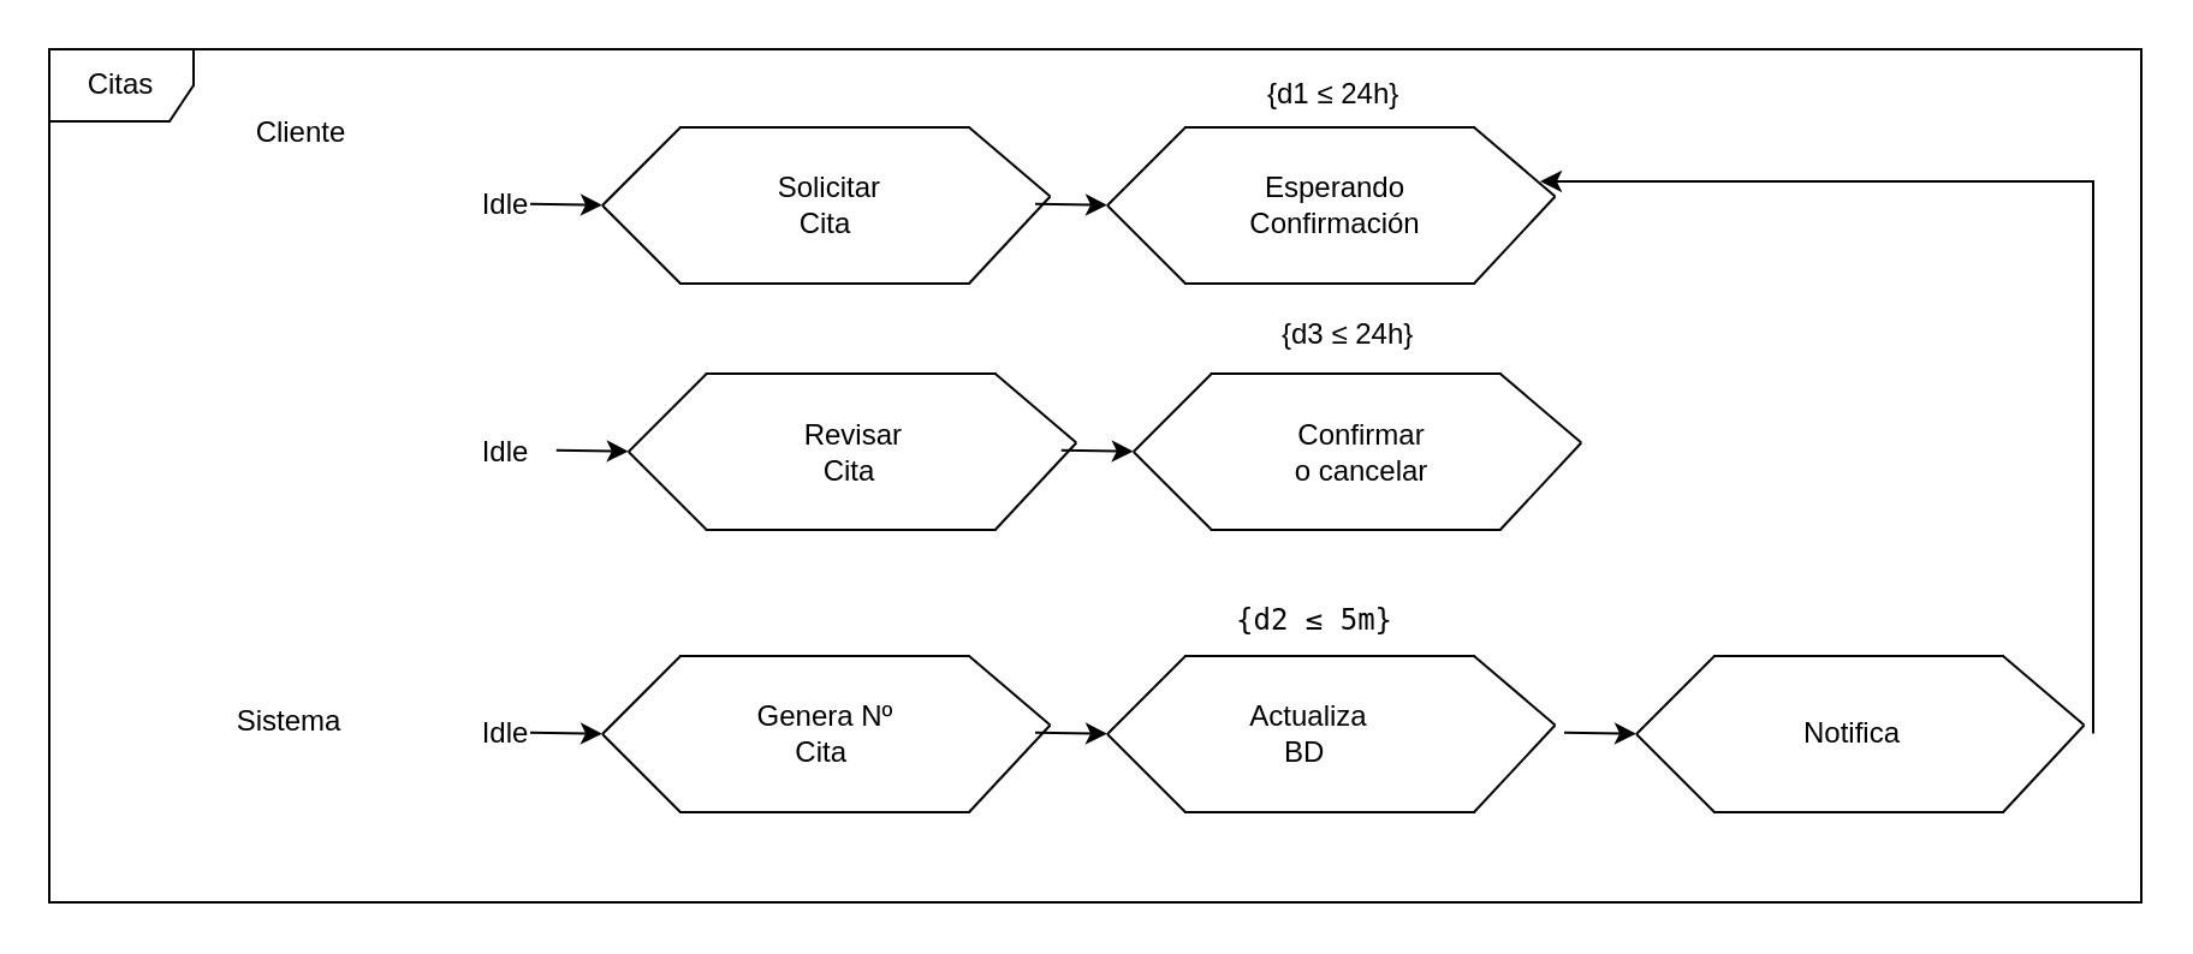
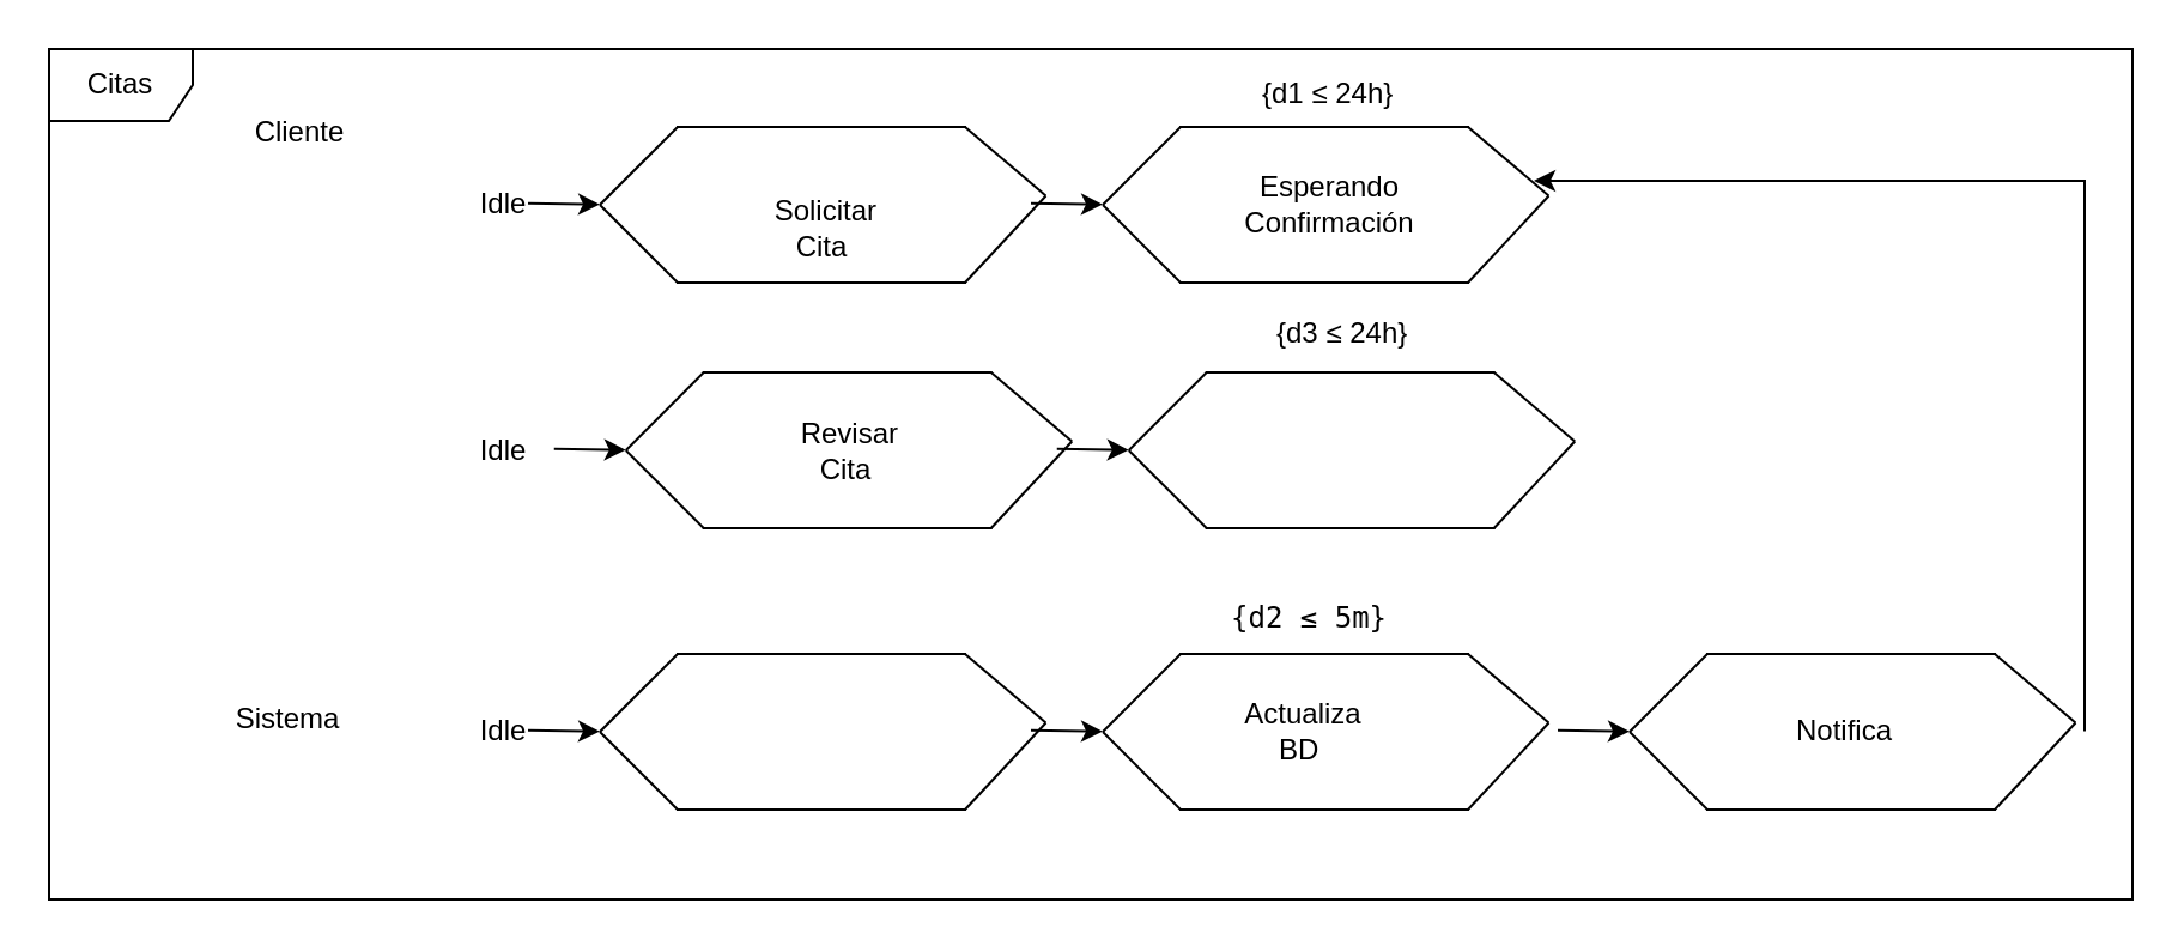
  <mxCell id="0" />
  <mxCell id="1" parent="0" />
  <mxCell id="2" value="" style="shape=partialRectangle;whiteSpace=wrap;html=1;top=0;bottom=0;fillColor=none;rotation=90;" vertex="1" parent="1"><mxGeometry x="310" y="25" width="65" height="120" as="geometry" /></mxCell>
  <mxCell id="3" value="" style="endArrow=none;html=1;rounded=0;exitX=1;exitY=0;exitDx=0;exitDy=0;" edge="1" parent="1" source="2"><mxGeometry width="50" height="50" relative="1" as="geometry"><mxPoint x="446.25" y="91.25" as="sourcePoint" /><mxPoint x="436.25" y="81.25" as="targetPoint" /></mxGeometry></mxCell>
  <mxCell id="4" value="" style="endArrow=none;html=1;rounded=0;exitX=0;exitY=0;exitDx=0;exitDy=0;" edge="1" parent="1" source="2"><mxGeometry width="50" height="50" relative="1" as="geometry"><mxPoint x="446.25" y="43.25" as="sourcePoint" /><mxPoint x="436.25" y="81.25" as="targetPoint" /></mxGeometry></mxCell>
  <mxCell id="5" value="" style="endArrow=none;html=1;rounded=0;entryX=1;entryY=1;entryDx=0;entryDy=0;" edge="1" parent="1" target="2"><mxGeometry width="50" height="50" relative="1" as="geometry"><mxPoint x="250" y="85" as="sourcePoint" /><mxPoint x="273.25" y="113.25" as="targetPoint" /></mxGeometry></mxCell>
  <mxCell id="6" value="" style="endArrow=none;html=1;rounded=0;entryX=0;entryY=1;entryDx=0;entryDy=0;" edge="1" parent="1" target="2"><mxGeometry width="50" height="50" relative="1" as="geometry"><mxPoint x="250" y="85" as="sourcePoint" /><mxPoint x="273.25" y="55" as="targetPoint" /></mxGeometry></mxCell>
  <mxCell id="7" value="" style="shape=partialRectangle;whiteSpace=wrap;html=1;top=0;bottom=0;fillColor=none;rotation=90;" vertex="1" parent="1"><mxGeometry x="520" y="25" width="65" height="120" as="geometry" /></mxCell>
  <mxCell id="8" value="" style="endArrow=none;html=1;rounded=0;exitX=1;exitY=0;exitDx=0;exitDy=0;" edge="1" parent="1" source="7"><mxGeometry width="50" height="50" relative="1" as="geometry"><mxPoint x="656.25" y="91.25" as="sourcePoint" /><mxPoint x="646.25" y="81.25" as="targetPoint" /></mxGeometry></mxCell>
  <mxCell id="9" value="" style="endArrow=none;html=1;rounded=0;exitX=0;exitY=0;exitDx=0;exitDy=0;" edge="1" parent="1" source="7"><mxGeometry width="50" height="50" relative="1" as="geometry"><mxPoint x="656.25" y="43.25" as="sourcePoint" /><mxPoint x="646.25" y="81.25" as="targetPoint" /></mxGeometry></mxCell>
  <mxCell id="10" value="" style="endArrow=none;html=1;rounded=0;entryX=1;entryY=1;entryDx=0;entryDy=0;" edge="1" parent="1" target="7"><mxGeometry width="50" height="50" relative="1" as="geometry"><mxPoint x="460" y="85" as="sourcePoint" /><mxPoint x="483.25" y="113.25" as="targetPoint" /></mxGeometry></mxCell>
  <mxCell id="11" value="" style="endArrow=none;html=1;rounded=0;entryX=0;entryY=1;entryDx=0;entryDy=0;" edge="1" parent="1" target="7"><mxGeometry width="50" height="50" relative="1" as="geometry"><mxPoint x="460" y="85" as="sourcePoint" /><mxPoint x="483.25" y="55" as="targetPoint" /></mxGeometry></mxCell>
  <mxCell id="12" value="&lt;font style=&quot;vertical-align: inherit;&quot;&gt;&lt;font style=&quot;vertical-align: inherit;&quot;&gt;Idle&lt;/font&gt;&lt;/font&gt;" style="text;html=1;align=center;verticalAlign=middle;whiteSpace=wrap;rounded=0;" vertex="1" parent="1"><mxGeometry x="180" y="70" width="60" height="30" as="geometry" /></mxCell>
  <mxCell id="13" value="" style="shape=partialRectangle;whiteSpace=wrap;html=1;top=0;bottom=0;fillColor=none;rotation=90;" vertex="1" parent="1"><mxGeometry x="320.88" y="127.5" width="65" height="120" as="geometry" /></mxCell>
  <mxCell id="14" value="" style="endArrow=none;html=1;rounded=0;exitX=1;exitY=0;exitDx=0;exitDy=0;" edge="1" parent="1" source="13"><mxGeometry width="50" height="50" relative="1" as="geometry"><mxPoint x="457.13" y="193.75" as="sourcePoint" /><mxPoint x="447.13" y="183.75" as="targetPoint" /></mxGeometry></mxCell>
  <mxCell id="15" value="" style="endArrow=none;html=1;rounded=0;exitX=0;exitY=0;exitDx=0;exitDy=0;" edge="1" parent="1" source="13"><mxGeometry width="50" height="50" relative="1" as="geometry"><mxPoint x="457.13" y="145.75" as="sourcePoint" /><mxPoint x="447.13" y="183.75" as="targetPoint" /></mxGeometry></mxCell>
  <mxCell id="16" value="" style="endArrow=none;html=1;rounded=0;entryX=1;entryY=1;entryDx=0;entryDy=0;" edge="1" parent="1" target="13"><mxGeometry width="50" height="50" relative="1" as="geometry"><mxPoint x="260.88" y="187.5" as="sourcePoint" /><mxPoint x="284.13" y="215.75" as="targetPoint" /></mxGeometry></mxCell>
  <mxCell id="17" value="" style="endArrow=none;html=1;rounded=0;entryX=0;entryY=1;entryDx=0;entryDy=0;" edge="1" parent="1" target="13"><mxGeometry width="50" height="50" relative="1" as="geometry"><mxPoint x="260.88" y="187.5" as="sourcePoint" /><mxPoint x="284.13" y="157.5" as="targetPoint" /></mxGeometry></mxCell>
  <mxCell id="18" value="" style="shape=partialRectangle;whiteSpace=wrap;html=1;top=0;bottom=0;fillColor=none;rotation=90;" vertex="1" parent="1"><mxGeometry x="530.88" y="127.5" width="65" height="120" as="geometry" /></mxCell>
  <mxCell id="19" value="" style="endArrow=none;html=1;rounded=0;exitX=1;exitY=0;exitDx=0;exitDy=0;" edge="1" parent="1" source="18"><mxGeometry width="50" height="50" relative="1" as="geometry"><mxPoint x="667.13" y="193.75" as="sourcePoint" /><mxPoint x="657.13" y="183.75" as="targetPoint" /></mxGeometry></mxCell>
  <mxCell id="20" value="" style="endArrow=none;html=1;rounded=0;exitX=0;exitY=0;exitDx=0;exitDy=0;" edge="1" parent="1" source="18"><mxGeometry width="50" height="50" relative="1" as="geometry"><mxPoint x="667.13" y="145.75" as="sourcePoint" /><mxPoint x="657.13" y="183.75" as="targetPoint" /></mxGeometry></mxCell>
  <mxCell id="21" value="" style="endArrow=none;html=1;rounded=0;entryX=1;entryY=1;entryDx=0;entryDy=0;" edge="1" parent="1" target="18"><mxGeometry width="50" height="50" relative="1" as="geometry"><mxPoint x="470.88" y="187.5" as="sourcePoint" /><mxPoint x="494.13" y="215.75" as="targetPoint" /></mxGeometry></mxCell>
  <mxCell id="22" value="" style="endArrow=none;html=1;rounded=0;entryX=0;entryY=1;entryDx=0;entryDy=0;" edge="1" parent="1" target="18"><mxGeometry width="50" height="50" relative="1" as="geometry"><mxPoint x="470.88" y="187.5" as="sourcePoint" /><mxPoint x="494.13" y="157.5" as="targetPoint" /></mxGeometry></mxCell>
  <mxCell id="23" value="&lt;font style=&quot;vertical-align: inherit;&quot;&gt;&lt;font style=&quot;vertical-align: inherit;&quot;&gt;Idle&lt;/font&gt;&lt;/font&gt;" style="text;html=1;align=center;verticalAlign=middle;whiteSpace=wrap;rounded=0;" vertex="1" parent="1"><mxGeometry x="180" y="172.5" width="60" height="30" as="geometry" /></mxCell>
  <mxCell id="24" value="" style="endArrow=classic;html=1;rounded=0;" edge="1" parent="1"><mxGeometry width="50" height="50" relative="1" as="geometry"><mxPoint x="430" y="84.41" as="sourcePoint" /><mxPoint x="460" y="84.82" as="targetPoint" /></mxGeometry></mxCell>
  <mxCell id="25" value="" style="endArrow=classic;html=1;rounded=0;" edge="1" parent="1"><mxGeometry width="50" height="50" relative="1" as="geometry"><mxPoint x="440.88" y="186.91" as="sourcePoint" /><mxPoint x="470.88" y="187.32" as="targetPoint" /></mxGeometry></mxCell>
  <mxCell id="26" value="" style="endArrow=classic;html=1;rounded=0;" edge="1" parent="1"><mxGeometry width="50" height="50" relative="1" as="geometry"><mxPoint x="230.88" y="186.91" as="sourcePoint" /><mxPoint x="260.88" y="187.32" as="targetPoint" /></mxGeometry></mxCell>
  <mxCell id="27" value="" style="endArrow=classic;html=1;rounded=0;" edge="1" parent="1"><mxGeometry width="50" height="50" relative="1" as="geometry"><mxPoint x="220" y="84.41" as="sourcePoint" /><mxPoint x="250" y="84.82" as="targetPoint" /></mxGeometry></mxCell>
  <mxCell id="28" value="&lt;font style=&quot;vertical-align: inherit;&quot;&gt;&lt;font style=&quot;vertical-align: inherit;&quot;&gt;Citas&lt;/font&gt;&lt;/font&gt;" style="shape=umlFrame;whiteSpace=wrap;html=1;pointerEvents=0;" vertex="1" parent="1"><mxGeometry x="20" y="20" width="870" height="355" as="geometry" /></mxCell>
- <mxCell id="29" value="&lt;font style=&quot;vertical-align: inherit;&quot;&gt;&lt;font style=&quot;vertical-align: inherit;&quot;&gt;&amp;nbsp;Solicitar Cita&lt;/font&gt;&lt;/font&gt;" style="text;html=1;align=center;verticalAlign=middle;whiteSpace=wrap;rounded=0;" vertex="1" parent="1"><mxGeometry x="312.5" y="70" width="60" height="30" as="geometry" /></mxCell>
+ <mxCell id="29" value="&lt;font style=&quot;vertical-align: inherit;&quot;&gt;&lt;font style=&quot;vertical-align: inherit;&quot;&gt;&amp;nbsp;Solicitar Cita&lt;/font&gt;&lt;/font&gt;" style="text;html=1;align=center;verticalAlign=middle;whiteSpace=wrap;rounded=0;" vertex="1" parent="1"><mxGeometry x="312.5" y="80" width="60" height="30" as="geometry" /></mxCell>
  <mxCell id="30" value="&lt;font style=&quot;vertical-align: inherit;&quot;&gt;&lt;font style=&quot;vertical-align: inherit;&quot;&gt;&lt;font style=&quot;vertical-align: inherit;&quot;&gt;&lt;font style=&quot;vertical-align: inherit;&quot;&gt;Esperando Confirmación&lt;/font&gt;&lt;/font&gt;&lt;/font&gt;&lt;/font&gt;" style="text;html=1;align=center;verticalAlign=middle;whiteSpace=wrap;rounded=0;" vertex="1" parent="1"><mxGeometry x="525" y="70" width="60" height="30" as="geometry" /></mxCell>
  <mxCell id="31" value="&lt;font style=&quot;vertical-align: inherit;&quot;&gt;&lt;font style=&quot;vertical-align: inherit;&quot;&gt;&amp;nbsp;Revisar Cita&lt;/font&gt;&lt;/font&gt;" style="text;html=1;align=center;verticalAlign=middle;whiteSpace=wrap;rounded=0;" vertex="1" parent="1"><mxGeometry x="323.38" y="172.5" width="60" height="30" as="geometry" /></mxCell>
- <mxCell id="32" value="&lt;font style=&quot;vertical-align: inherit;&quot;&gt;&lt;font style=&quot;vertical-align: inherit;&quot;&gt;Confirmar o cancelar&lt;/font&gt;&lt;/font&gt;" style="text;html=1;align=center;verticalAlign=middle;whiteSpace=wrap;rounded=0;" vertex="1" parent="1"><mxGeometry x="535.88" y="172.5" width="60" height="30" as="geometry" /></mxCell>
  <mxCell id="33" value="{d1 ≤ 24h}" style="text;whiteSpace=wrap;html=1;" vertex="1" parent="1"><mxGeometry x="525" y="25" width="90" height="40" as="geometry" /></mxCell>
  <mxCell id="34" value="{d3 ≤ 24h}" style="text;whiteSpace=wrap;html=1;" vertex="1" parent="1"><mxGeometry x="530.88" y="125" width="90" height="40" as="geometry" /></mxCell>
  <mxCell id="35" value="&lt;font style=&quot;vertical-align: inherit;&quot;&gt;&lt;font style=&quot;vertical-align: inherit;&quot;&gt;Cliente&lt;/font&gt;&lt;/font&gt;" style="text;html=1;align=center;verticalAlign=middle;whiteSpace=wrap;rounded=0;" vertex="1" parent="1"><mxGeometry x="95" y="40" width="60" height="30" as="geometry" /></mxCell>
  <mxCell id="36" value="" style="shape=partialRectangle;whiteSpace=wrap;html=1;top=0;bottom=0;fillColor=none;rotation=90;" vertex="1" parent="1"><mxGeometry x="310" y="245" width="65" height="120" as="geometry" /></mxCell>
  <mxCell id="37" value="" style="endArrow=none;html=1;rounded=0;exitX=1;exitY=0;exitDx=0;exitDy=0;" edge="1" parent="1" source="36"><mxGeometry width="50" height="50" relative="1" as="geometry"><mxPoint x="446.25" y="311.25" as="sourcePoint" /><mxPoint x="436.25" y="301.25" as="targetPoint" /></mxGeometry></mxCell>
  <mxCell id="38" value="" style="endArrow=none;html=1;rounded=0;exitX=0;exitY=0;exitDx=0;exitDy=0;" edge="1" parent="1" source="36"><mxGeometry width="50" height="50" relative="1" as="geometry"><mxPoint x="446.25" y="263.25" as="sourcePoint" /><mxPoint x="436.25" y="301.25" as="targetPoint" /></mxGeometry></mxCell>
  <mxCell id="39" value="" style="endArrow=none;html=1;rounded=0;entryX=1;entryY=1;entryDx=0;entryDy=0;" edge="1" parent="1" target="36"><mxGeometry width="50" height="50" relative="1" as="geometry"><mxPoint x="250" y="305" as="sourcePoint" /><mxPoint x="273.25" y="333.25" as="targetPoint" /></mxGeometry></mxCell>
  <mxCell id="40" value="" style="endArrow=none;html=1;rounded=0;entryX=0;entryY=1;entryDx=0;entryDy=0;" edge="1" parent="1" target="36"><mxGeometry width="50" height="50" relative="1" as="geometry"><mxPoint x="250" y="305" as="sourcePoint" /><mxPoint x="273.25" y="275" as="targetPoint" /></mxGeometry></mxCell>
  <mxCell id="41" value="" style="shape=partialRectangle;whiteSpace=wrap;html=1;top=0;bottom=0;fillColor=none;rotation=90;" vertex="1" parent="1"><mxGeometry x="520" y="245" width="65" height="120" as="geometry" /></mxCell>
  <mxCell id="42" value="" style="endArrow=none;html=1;rounded=0;exitX=1;exitY=0;exitDx=0;exitDy=0;" edge="1" parent="1" source="41"><mxGeometry width="50" height="50" relative="1" as="geometry"><mxPoint x="656.25" y="311.25" as="sourcePoint" /><mxPoint x="646.25" y="301.25" as="targetPoint" /></mxGeometry></mxCell>
  <mxCell id="43" value="" style="endArrow=none;html=1;rounded=0;exitX=0;exitY=0;exitDx=0;exitDy=0;" edge="1" parent="1" source="41"><mxGeometry width="50" height="50" relative="1" as="geometry"><mxPoint x="656.25" y="263.25" as="sourcePoint" /><mxPoint x="646.25" y="301.25" as="targetPoint" /></mxGeometry></mxCell>
  <mxCell id="44" value="" style="endArrow=none;html=1;rounded=0;entryX=1;entryY=1;entryDx=0;entryDy=0;" edge="1" parent="1" target="41"><mxGeometry width="50" height="50" relative="1" as="geometry"><mxPoint x="460" y="305" as="sourcePoint" /><mxPoint x="483.25" y="333.25" as="targetPoint" /></mxGeometry></mxCell>
  <mxCell id="45" value="" style="endArrow=none;html=1;rounded=0;entryX=0;entryY=1;entryDx=0;entryDy=0;" edge="1" parent="1" target="41"><mxGeometry width="50" height="50" relative="1" as="geometry"><mxPoint x="460" y="305" as="sourcePoint" /><mxPoint x="483.25" y="275" as="targetPoint" /></mxGeometry></mxCell>
  <mxCell id="46" value="" style="shape=partialRectangle;whiteSpace=wrap;html=1;top=0;bottom=0;fillColor=none;rotation=90;" vertex="1" parent="1"><mxGeometry x="740" y="245" width="65" height="120" as="geometry" /></mxCell>
  <mxCell id="47" value="" style="endArrow=none;html=1;rounded=0;exitX=1;exitY=0;exitDx=0;exitDy=0;" edge="1" parent="1" source="46"><mxGeometry width="50" height="50" relative="1" as="geometry"><mxPoint x="876.25" y="311.25" as="sourcePoint" /><mxPoint x="866.25" y="301.25" as="targetPoint" /></mxGeometry></mxCell>
  <mxCell id="48" value="" style="endArrow=none;html=1;rounded=0;exitX=0;exitY=0;exitDx=0;exitDy=0;" edge="1" parent="1" source="46"><mxGeometry width="50" height="50" relative="1" as="geometry"><mxPoint x="876.25" y="263.25" as="sourcePoint" /><mxPoint x="866.25" y="301.25" as="targetPoint" /></mxGeometry></mxCell>
  <mxCell id="49" value="" style="endArrow=none;html=1;rounded=0;entryX=1;entryY=1;entryDx=0;entryDy=0;" edge="1" parent="1" target="46"><mxGeometry width="50" height="50" relative="1" as="geometry"><mxPoint x="680" y="305" as="sourcePoint" /><mxPoint x="703.25" y="333.25" as="targetPoint" /></mxGeometry></mxCell>
  <mxCell id="50" value="" style="endArrow=none;html=1;rounded=0;entryX=0;entryY=1;entryDx=0;entryDy=0;" edge="1" parent="1" target="46"><mxGeometry width="50" height="50" relative="1" as="geometry"><mxPoint x="680" y="305" as="sourcePoint" /><mxPoint x="703.25" y="275" as="targetPoint" /></mxGeometry></mxCell>
  <mxCell id="51" value="&lt;font style=&quot;vertical-align: inherit;&quot;&gt;&lt;font style=&quot;vertical-align: inherit;&quot;&gt;Idle&lt;/font&gt;&lt;/font&gt;" style="text;html=1;align=center;verticalAlign=middle;whiteSpace=wrap;rounded=0;" vertex="1" parent="1"><mxGeometry x="180" y="290" width="60" height="30" as="geometry" /></mxCell>
  <mxCell id="52" value="" style="endArrow=classic;html=1;rounded=0;" edge="1" parent="1"><mxGeometry width="50" height="50" relative="1" as="geometry"><mxPoint x="430" y="304.41" as="sourcePoint" /><mxPoint x="460" y="304.82" as="targetPoint" /></mxGeometry></mxCell>
  <mxCell id="53" value="" style="endArrow=classic;html=1;rounded=0;" edge="1" parent="1"><mxGeometry width="50" height="50" relative="1" as="geometry"><mxPoint x="650" y="304.41" as="sourcePoint" /><mxPoint x="680" y="304.82" as="targetPoint" /></mxGeometry></mxCell>
  <mxCell id="54" value="" style="endArrow=classic;html=1;rounded=0;" edge="1" parent="1"><mxGeometry width="50" height="50" relative="1" as="geometry"><mxPoint x="220" y="304.41" as="sourcePoint" /><mxPoint x="250" y="304.82" as="targetPoint" /></mxGeometry></mxCell>
- <mxCell id="55" value="&lt;font style=&quot;vertical-align: inherit;&quot;&gt;&lt;font style=&quot;vertical-align: inherit;&quot;&gt;Genera Nº Cita&amp;nbsp;&lt;/font&gt;&lt;/font&gt;" style="text;html=1;align=center;verticalAlign=middle;whiteSpace=wrap;rounded=0;" vertex="1" parent="1"><mxGeometry x="312.5" y="290" width="60" height="30" as="geometry" /></mxCell>
  <mxCell id="56" value="&lt;font style=&quot;vertical-align: inherit;&quot;&gt;&lt;font style=&quot;vertical-align: inherit;&quot;&gt;Actualiza BD&amp;nbsp;&lt;/font&gt;&lt;/font&gt;" style="text;html=1;align=center;verticalAlign=middle;whiteSpace=wrap;rounded=0;" vertex="1" parent="1"><mxGeometry x="514" y="290" width="60" height="30" as="geometry" /></mxCell>
  <mxCell id="57" value="&lt;font style=&quot;vertical-align: inherit;&quot;&gt;&lt;font style=&quot;vertical-align: inherit;&quot;&gt;Notifica&lt;/font&gt;&lt;/font&gt;" style="text;html=1;align=center;verticalAlign=middle;whiteSpace=wrap;rounded=0;" vertex="1" parent="1"><mxGeometry x="740" y="290" width="60" height="30" as="geometry" /></mxCell>
  <mxCell id="58" value="&lt;table&gt;&lt;tbody&gt;&lt;tr&gt;&lt;td data-start=&quot;1232&quot; data-end=&quot;1264&quot; data-col-size=&quot;sm&quot;&gt;&lt;/td&gt;&lt;/tr&gt;&lt;/tbody&gt;&lt;/table&gt;&lt;table&gt;&lt;tbody&gt;&lt;tr&gt;&lt;td data-start=&quot;1264&quot; data-end=&quot;1297&quot; data-col-size=&quot;sm&quot;&gt;&lt;code data-start=&quot;1266&quot; data-end=&quot;1278&quot;&gt;{d2 ≤ 5m}&lt;/code&gt;&lt;/td&gt;&lt;/tr&gt;&lt;/tbody&gt;&lt;/table&gt;" style="text;whiteSpace=wrap;html=1;" vertex="1" parent="1"><mxGeometry x="509" y="235" width="110" height="50" as="geometry" /></mxCell>
  <mxCell id="59" value="&lt;font style=&quot;vertical-align: inherit;&quot;&gt;&lt;font style=&quot;vertical-align: inherit;&quot;&gt;Sistema&lt;/font&gt;&lt;/font&gt;" style="text;html=1;align=center;verticalAlign=middle;whiteSpace=wrap;rounded=0;" vertex="1" parent="1"><mxGeometry x="90" y="285" width="60" height="30" as="geometry" /></mxCell>
  <mxCell id="60" value="" style="endArrow=classic;html=1;rounded=0;edgeStyle=orthogonalEdgeStyle;" edge="1" parent="1"><mxGeometry width="50" height="50" relative="1" as="geometry"><mxPoint x="870" y="304.71" as="sourcePoint" /><mxPoint x="640" y="75" as="targetPoint" /><Array as="points"><mxPoint x="870" y="75" /></Array></mxGeometry></mxCell>
